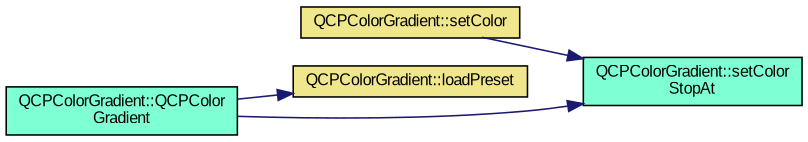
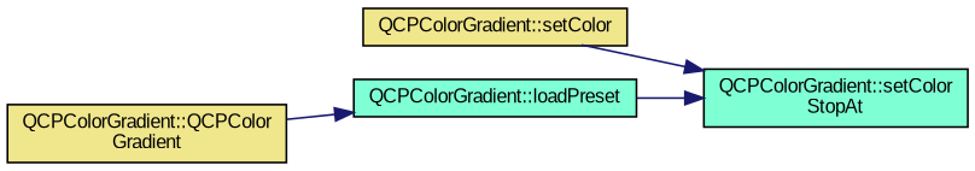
  digraph {
    fontname="Liberation Sans"
    rankdir=RL
    node [color=black fillcolor=aquamarine fontname="Liberation Sans" fontsize=10 shape=record style=filled]
    edge [color=midnightblue dir=back fontname="Liberation Sans" fontsize=10 labelfontname=Helvetica labelfontsize=10 style=solid]
    n1 [fontcolor=black height=0.2 label="QCPColorGradient::setColor\lStopAt" width=0.4]
    n2 [fillcolor=khaki height=0.2 label="QCPColorGradient::setColor" width=0.4]
-   n3 [fillcolor=khaki height=0.2 label="QCPColorGradient::loadPreset" width=0.4]
-   n4 [height=0.2 label="QCPColorGradient::QCPColor\lGradient" width=0.4]
+   n3 [height=0.2 label="QCPColorGradient::loadPreset" width=0.4]
+   n4 [fillcolor=khaki height=0.2 label="QCPColorGradient::QCPColor\lGradient" width=0.4]
    n1 -> n2
-   n1 -> n4
+   n1 -> n3
    n3 -> n4
  }
